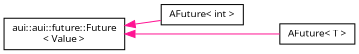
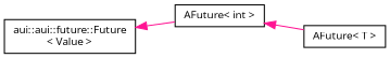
  digraph {
    fontname="Open Sans"
    rankdir=LR
    node [color=black fillcolor=white fontname="Open Sans" fontsize=10 shape=record style=filled]
    edge [color=deeppink dir=back fontname="Open Sans" fontsize=10 labelfontname=Helvetica labelfontsize=10 style=solid]
    n1 [height=0.2 label="aui::aui::future::Future\l\< Value \>" width=0.4]
    n2 [height=0.2 label="AFuture\< int \>" width=0.4]
    n3 [height=0.2 label="AFuture\< T \>" width=0.4]
    n1 -> n2
-   n1 -> n3
+   n2 -> n3
  }
